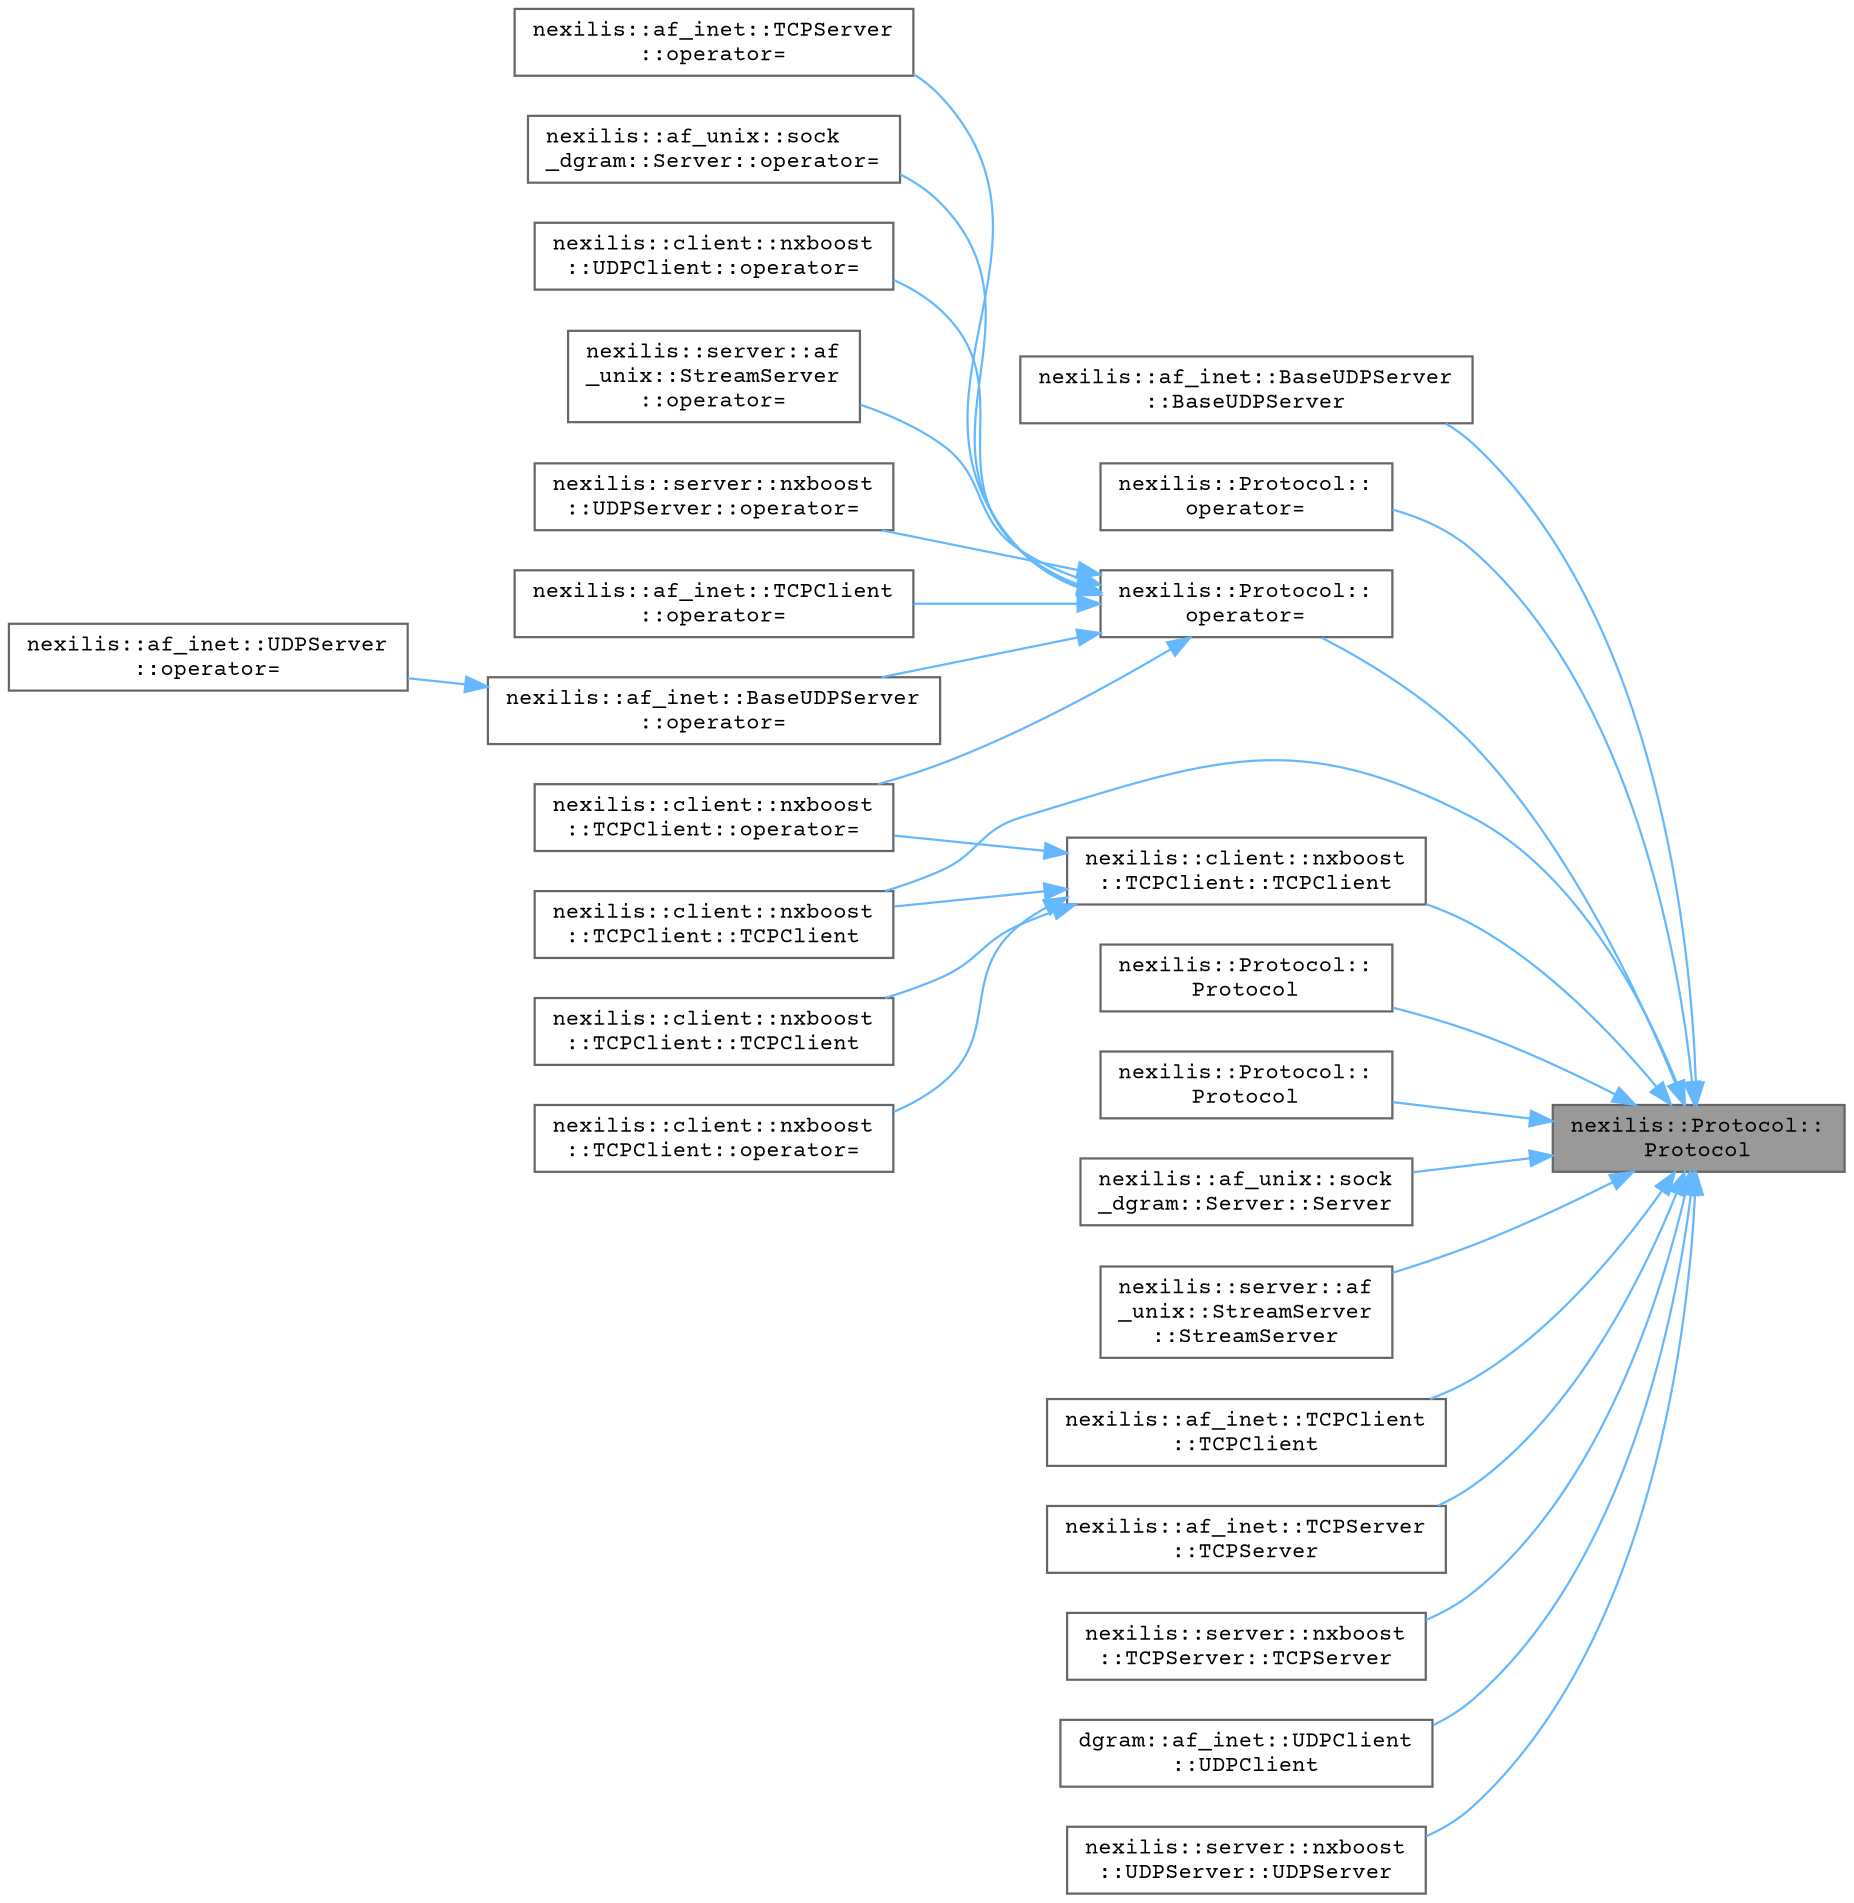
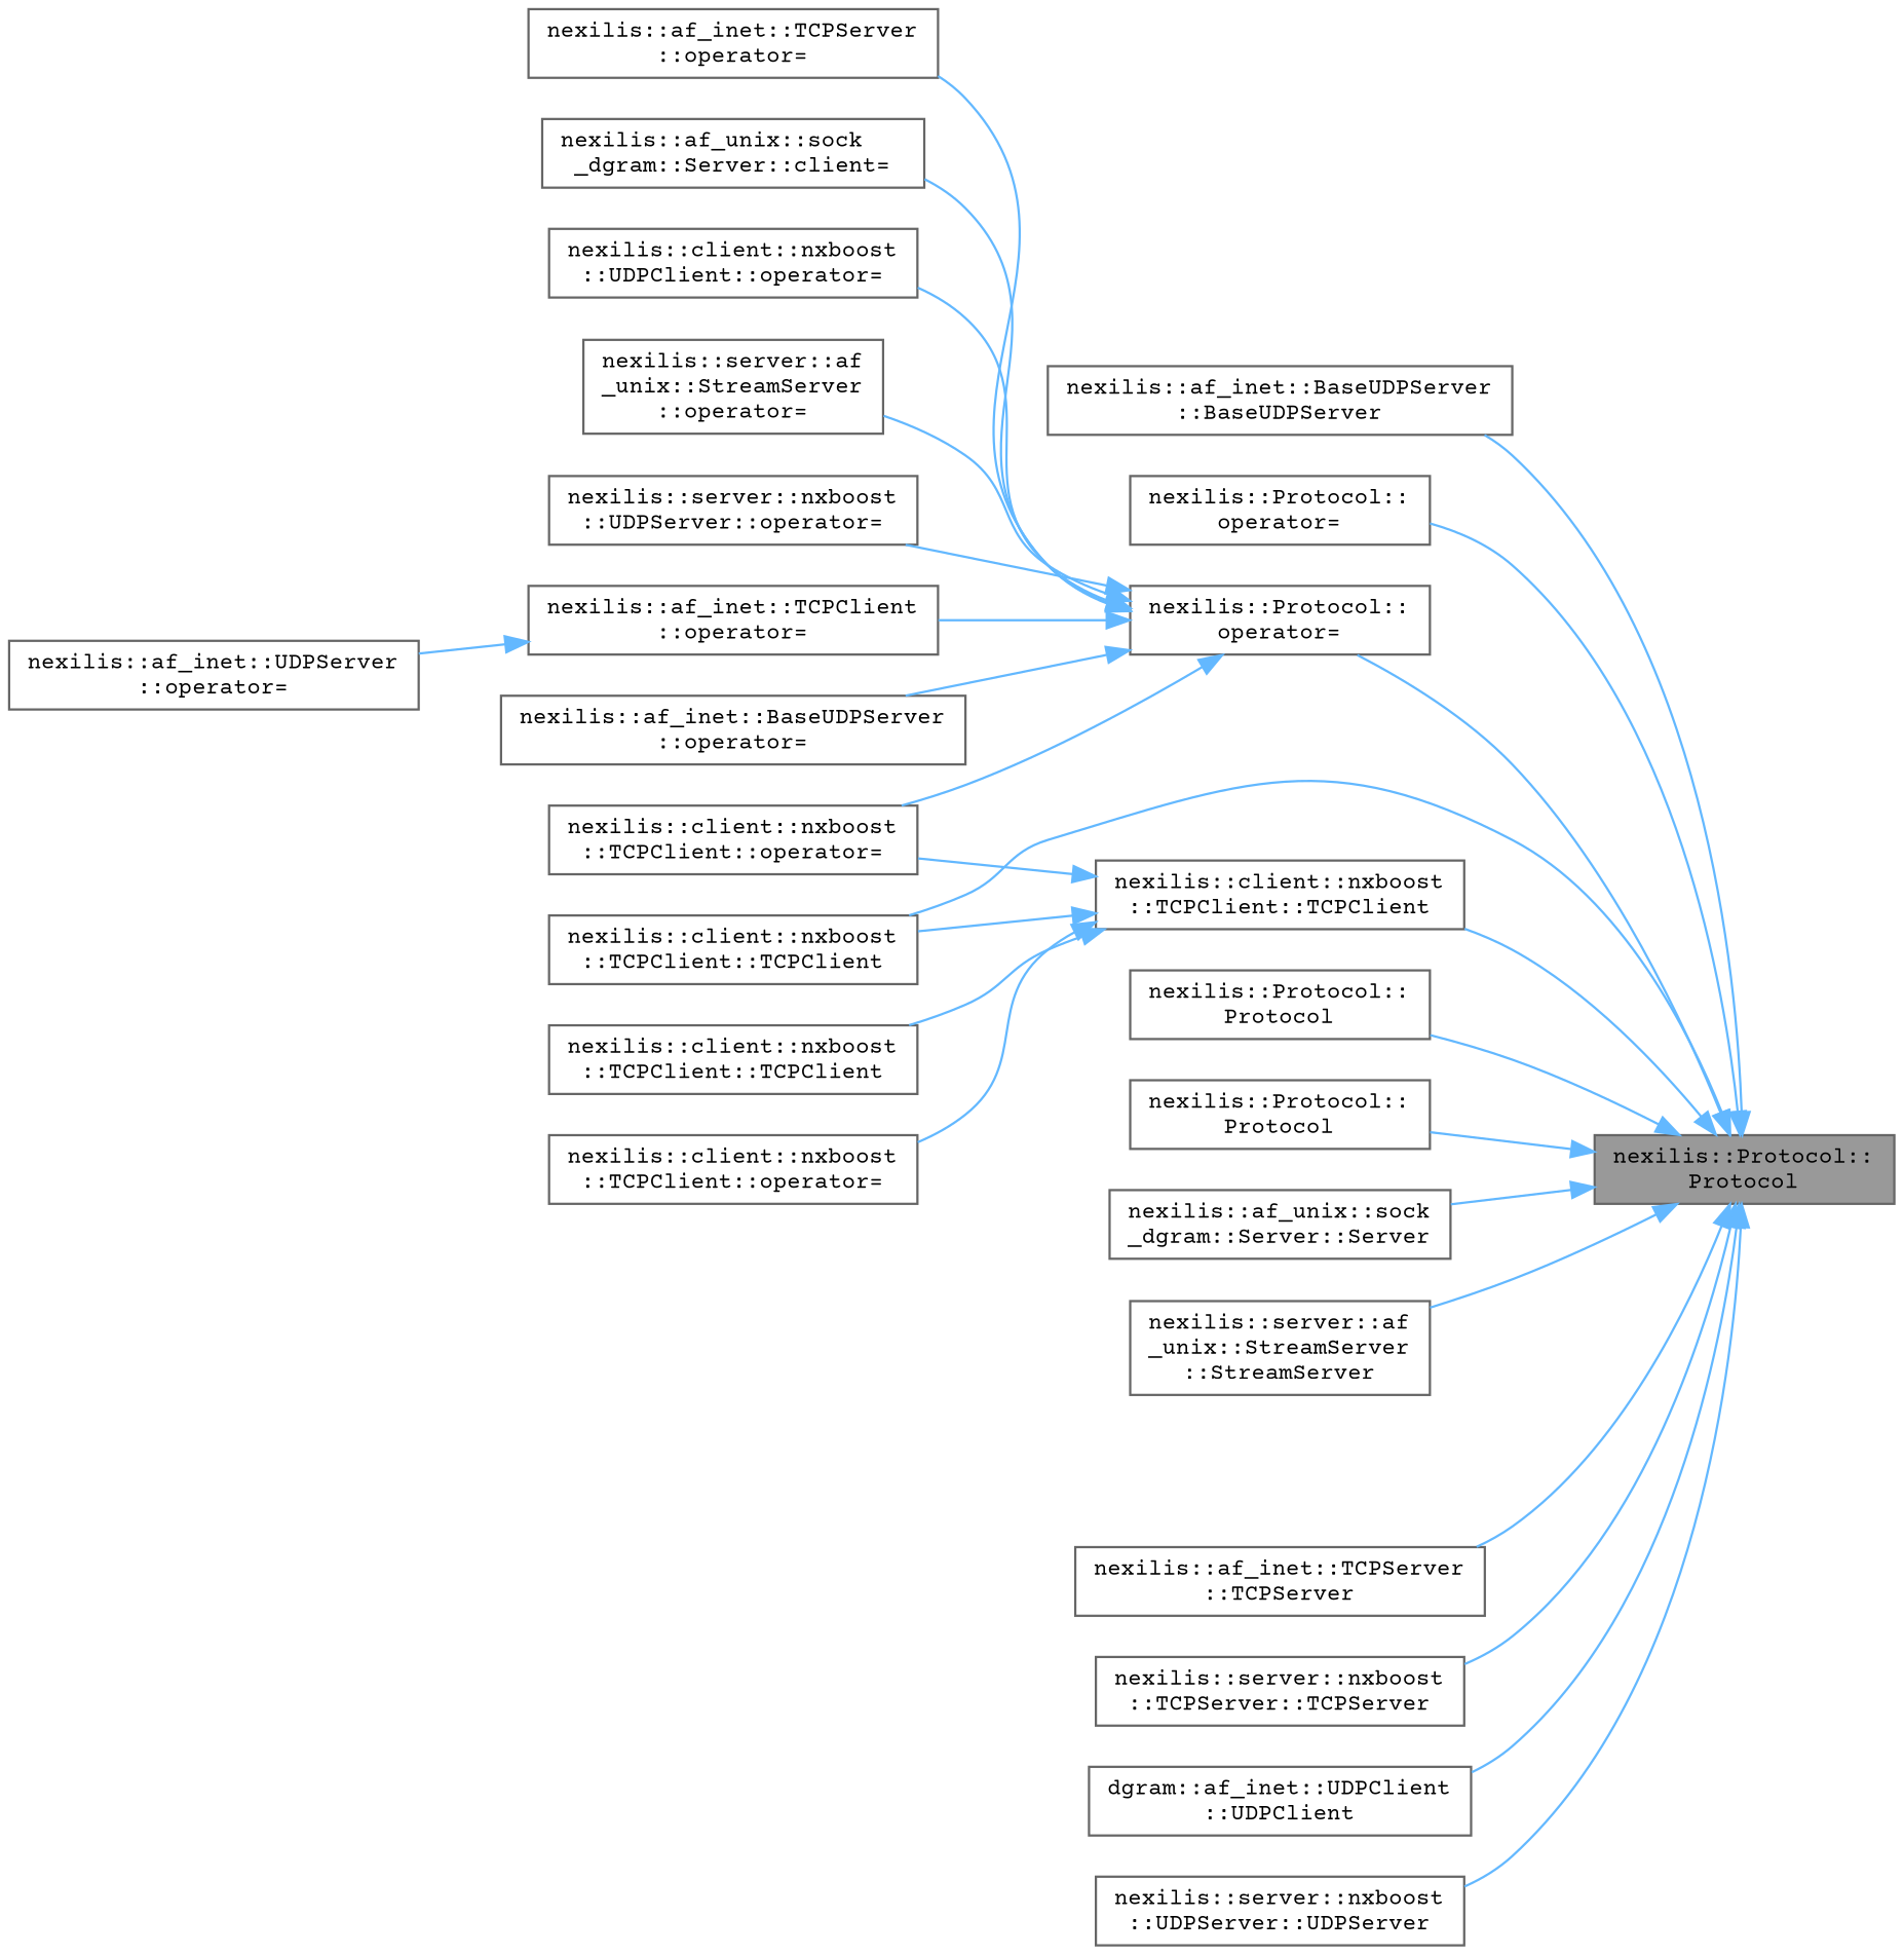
  digraph {
    fontname="Courier Prime"
    rankdir=RL
    node [color=grey40 fillcolor=white fontname="Courier Prime" fontsize=10 shape=box style=filled]
    edge [color=steelblue1 dir=back fontname="Courier Prime" fontsize=10 labelfontname=Helvetica labelfontsize=10 style=solid]
    n1 [color=gray40 fillcolor=grey60 fontcolor=black height=0.2 label="nexilis::Protocol::\lProtocol" width=0.4]
    n2 [height=0.2 label="nexilis::af_inet::BaseUDPServer\l::BaseUDPServer" width=0.4]
    n3 [height=0.2 label="nexilis::Protocol::\loperator=" width=0.4]
    n4 [height=0.2 label="nexilis::Protocol::\loperator=" width=0.4]
    n5 [height=0.2 label="nexilis::Protocol::\lProtocol" width=0.4]
    n6 [height=0.2 label="nexilis::Protocol::\lProtocol" width=0.4]
    n7 [height=0.2 label="nexilis::af_unix::sock\l_dgram::Server::Server" width=0.4]
    n8 [height=0.2 label="nexilis::server::af\l_unix::StreamServer\l::StreamServer" width=0.4]
-   n9 [height=0.2 label="nexilis::af_inet::TCPClient\l::TCPClient" width=0.4]
    n10 [height=0.2 label="nexilis::client::nxboost\l::TCPClient::TCPClient" width=0.4]
    n11 [height=0.2 label="nexilis::client::nxboost\l::TCPClient::TCPClient" width=0.4]
    n12 [height=0.2 label="nexilis::af_inet::TCPServer\l::TCPServer" width=0.4]
    n13 [height=0.2 label="nexilis::server::nxboost\l::TCPServer::TCPServer" width=0.4]
    n14 [height=0.2 label="dgram::af_inet::UDPClient\l::UDPClient" width=0.4]
    n15 [height=0.2 label="nexilis::server::nxboost\l::UDPServer::UDPServer" width=0.4]
    n16 [height=0.2 label="nexilis::af_inet::BaseUDPServer\l::operator=" width=0.4]
    n17 [height=0.2 label="nexilis::af_inet::TCPClient\l::operator=" width=0.4]
    n18 [height=0.2 label="nexilis::af_inet::TCPServer\l::operator=" width=0.4]
-   n19 [height=0.2 label="nexilis::af_unix::sock\l_dgram::Server::operator=" width=0.4]
+   n19 [height=0.2 label="nexilis::af_unix::sock\l_dgram::Server::client=" width=0.4]
    n20 [height=0.2 label="nexilis::client::nxboost\l::TCPClient::operator=" width=0.4]
    n21 [height=0.2 label="nexilis::client::nxboost\l::UDPClient::operator=" width=0.4]
    n22 [height=0.2 label="nexilis::server::af\l_unix::StreamServer\l::operator=" width=0.4]
    n23 [height=0.2 label="nexilis::server::nxboost\l::UDPServer::operator=" width=0.4]
    n24 [height=0.2 label="nexilis::client::nxboost\l::TCPClient::operator=" width=0.4]
    n25 [height=0.2 label="nexilis::client::nxboost\l::TCPClient::TCPClient" width=0.4]
    n26 [height=0.2 label="nexilis::af_inet::UDPServer\l::operator=" width=0.4]
    n1 -> n2
    n1 -> n3
    n1 -> n4
    n1 -> n5
    n1 -> n6
    n1 -> n7
    n1 -> n8
-   n1 -> n9
    n1 -> n10
    n1 -> n11
    n1 -> n12
    n1 -> n13
    n1 -> n14
    n1 -> n15
    n4 -> n16
    n4 -> n17
    n4 -> n18
    n4 -> n19
    n4 -> n20
    n4 -> n21
    n4 -> n22
    n4 -> n23
    n10 -> n11
    n10 -> n20
    n10 -> n24
    n10 -> n25
-   n16 -> n26
+   n17 -> n26
  }
